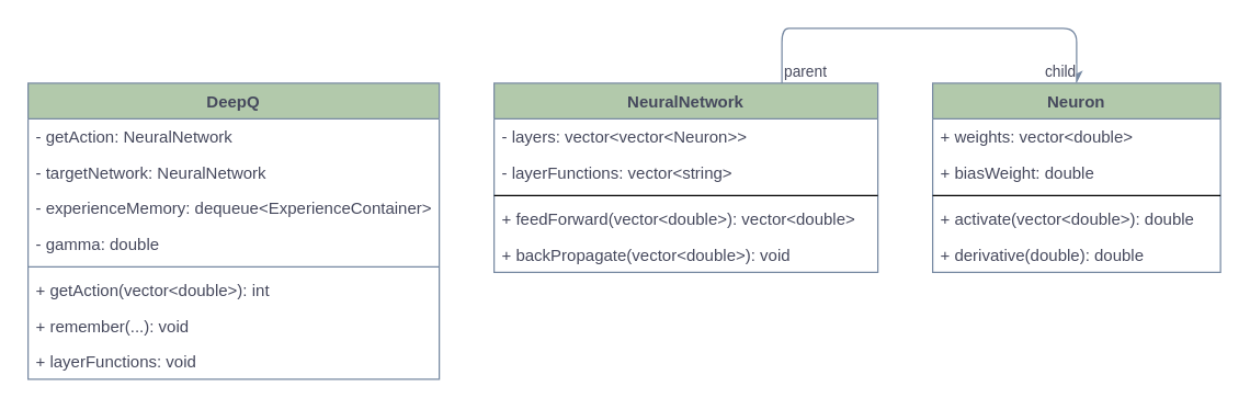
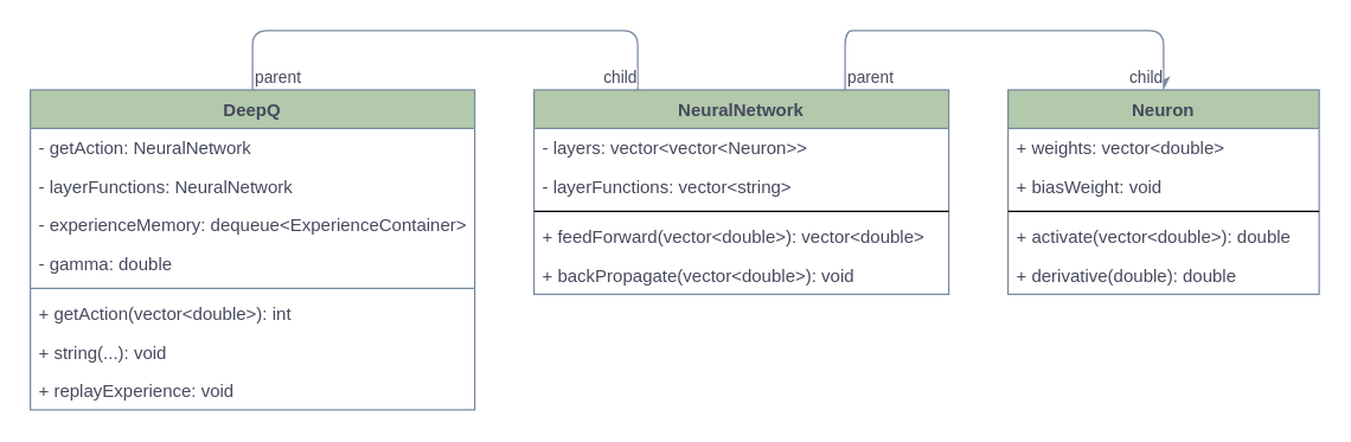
  <mxCell id="0" />
  <mxCell id="1" parent="0" />
  <mxCell id="2" value="DeepQ" style="swimlane;fontStyle=1;align=center;verticalAlign=top;childLayout=stackLayout;horizontal=1;startSize=26;horizontalStack=0;resizeParent=1;resizeParentMax=0;resizeLast=0;collapsible=1;marginBottom=0;fillColor=#B2C9AB;strokeColor=#788AA3;fontColor=#46495D;" parent="1" vertex="1"><mxGeometry x="20" y="60" width="300" height="216" as="geometry" /></mxCell>
  <mxCell id="3" value="- getAction: NeuralNetwork" style="text;strokeColor=none;fillColor=none;align=left;verticalAlign=top;spacingLeft=4;spacingRight=4;overflow=hidden;rotatable=0;points=[[0,0.5],[1,0.5]];portConstraint=eastwest;fontColor=#46495D;" parent="2" vertex="1"><mxGeometry y="26" width="300" height="26" as="geometry" /></mxCell>
- <mxCell id="4" value="- targetNetwork: NeuralNetwork" style="text;strokeColor=none;fillColor=none;align=left;verticalAlign=top;spacingLeft=4;spacingRight=4;overflow=hidden;rotatable=0;points=[[0,0.5],[1,0.5]];portConstraint=eastwest;rounded=0;sketch=0;fontColor=#46495D;" parent="2" vertex="1"><mxGeometry y="52" width="300" height="26" as="geometry" /></mxCell>
+ <mxCell id="4" value="- layerFunctions: NeuralNetwork" style="text;strokeColor=none;fillColor=none;align=left;verticalAlign=top;spacingLeft=4;spacingRight=4;overflow=hidden;rotatable=0;points=[[0,0.5],[1,0.5]];portConstraint=eastwest;rounded=0;sketch=0;fontColor=#46495D;" parent="2" vertex="1"><mxGeometry y="52" width="300" height="26" as="geometry" /></mxCell>
  <mxCell id="5" value="- experienceMemory: dequeue&lt;ExperienceContainer&gt;" style="text;strokeColor=none;fillColor=none;align=left;verticalAlign=top;spacingLeft=4;spacingRight=4;overflow=hidden;rotatable=0;points=[[0,0.5],[1,0.5]];portConstraint=eastwest;rounded=0;sketch=0;fontColor=#46495D;" parent="2" vertex="1"><mxGeometry y="78" width="300" height="26" as="geometry" /></mxCell>
  <mxCell id="6" value="- gamma: double" style="text;strokeColor=none;fillColor=none;align=left;verticalAlign=top;spacingLeft=4;spacingRight=4;overflow=hidden;rotatable=0;points=[[0,0.5],[1,0.5]];portConstraint=eastwest;rounded=0;sketch=0;fontColor=#46495D;" parent="2" vertex="1"><mxGeometry y="104" width="300" height="26" as="geometry" /></mxCell>
  <mxCell id="7" value="" style="line;strokeWidth=1;fillColor=none;align=left;verticalAlign=middle;spacingTop=-1;spacingLeft=3;spacingRight=3;rotatable=0;labelPosition=right;points=[];portConstraint=eastwest;strokeColor=#788AA3;fontColor=#46495D;" parent="2" vertex="1"><mxGeometry y="130" width="300" height="8" as="geometry" /></mxCell>
  <mxCell id="8" value="+ getAction(vector&lt;double&gt;): int" style="text;strokeColor=none;fillColor=none;align=left;verticalAlign=top;spacingLeft=4;spacingRight=4;overflow=hidden;rotatable=0;points=[[0,0.5],[1,0.5]];portConstraint=eastwest;fontColor=#46495D;" parent="2" vertex="1"><mxGeometry y="138" width="300" height="26" as="geometry" /></mxCell>
- <mxCell id="9" value="+ remember(...): void" style="text;strokeColor=none;fillColor=none;align=left;verticalAlign=top;spacingLeft=4;spacingRight=4;overflow=hidden;rotatable=0;points=[[0,0.5],[1,0.5]];portConstraint=eastwest;rounded=0;sketch=0;fontColor=#46495D;" parent="2" vertex="1"><mxGeometry y="164" width="300" height="26" as="geometry" /></mxCell>
- <mxCell id="10" value="+ layerFunctions: void" style="text;strokeColor=none;fillColor=none;align=left;verticalAlign=top;spacingLeft=4;spacingRight=4;overflow=hidden;rotatable=0;points=[[0,0.5],[1,0.5]];portConstraint=eastwest;rounded=0;sketch=0;fontColor=#46495D;" parent="2" vertex="1"><mxGeometry y="190" width="300" height="26" as="geometry" /></mxCell>
+ <mxCell id="9" value="+ string(...): void" style="text;strokeColor=none;fillColor=none;align=left;verticalAlign=top;spacingLeft=4;spacingRight=4;overflow=hidden;rotatable=0;points=[[0,0.5],[1,0.5]];portConstraint=eastwest;rounded=0;sketch=0;fontColor=#46495D;" parent="2" vertex="1"><mxGeometry y="164" width="300" height="26" as="geometry" /></mxCell>
+ <mxCell id="10" value="+ replayExperience: void" style="text;strokeColor=none;fillColor=none;align=left;verticalAlign=top;spacingLeft=4;spacingRight=4;overflow=hidden;rotatable=0;points=[[0,0.5],[1,0.5]];portConstraint=eastwest;rounded=0;sketch=0;fontColor=#46495D;" parent="2" vertex="1"><mxGeometry y="190" width="300" height="26" as="geometry" /></mxCell>
  <mxCell id="11" value="NeuralNetwork" style="swimlane;fontStyle=1;align=center;verticalAlign=top;childLayout=stackLayout;horizontal=1;startSize=26;horizontalStack=0;resizeParent=1;resizeParentMax=0;resizeLast=0;collapsible=1;marginBottom=0;rounded=0;sketch=0;fontColor=#46495D;strokeColor=#788AA3;fillColor=#B2C9AB;" parent="1" vertex="1"><mxGeometry x="360" y="60" width="280" height="138" as="geometry" /></mxCell>
  <mxCell id="12" value="- layers: vector&lt;vector&lt;Neuron&gt;&gt;" style="text;strokeColor=none;fillColor=none;align=left;verticalAlign=top;spacingLeft=4;spacingRight=4;overflow=hidden;rotatable=0;points=[[0,0.5],[1,0.5]];portConstraint=eastwest;rounded=0;sketch=0;fontColor=#46495D;" parent="11" vertex="1"><mxGeometry y="26" width="280" height="26" as="geometry" /></mxCell>
  <mxCell id="13" value="- layerFunctions: vector&lt;string&gt;" style="text;strokeColor=none;fillColor=none;align=left;verticalAlign=top;spacingLeft=4;spacingRight=4;overflow=hidden;rotatable=0;points=[[0,0.5],[1,0.5]];portConstraint=eastwest;rounded=0;sketch=0;fontColor=#46495D;" parent="11" vertex="1"><mxGeometry y="52" width="280" height="26" as="geometry" /></mxCell>
  <mxCell id="14" value="" style="line;strokeWidth=1;fillColor=none;align=left;verticalAlign=middle;spacingTop=-1;spacingLeft=3;spacingRight=3;rotatable=0;labelPosition=right;points=[];portConstraint=eastwest;rounded=0;sketch=0;fontColor=#46495D;" parent="11" vertex="1"><mxGeometry y="78" width="280" height="8" as="geometry" /></mxCell>
  <mxCell id="15" value="+ feedForward(vector&lt;double&gt;): vector&lt;double&gt;" style="text;strokeColor=none;fillColor=none;align=left;verticalAlign=top;spacingLeft=4;spacingRight=4;overflow=hidden;rotatable=0;points=[[0,0.5],[1,0.5]];portConstraint=eastwest;rounded=0;sketch=0;fontColor=#46495D;" parent="11" vertex="1"><mxGeometry y="86" width="280" height="26" as="geometry" /></mxCell>
  <mxCell id="16" value="+ backPropagate(vector&lt;double&gt;): void" style="text;strokeColor=none;fillColor=none;align=left;verticalAlign=top;spacingLeft=4;spacingRight=4;overflow=hidden;rotatable=0;points=[[0,0.5],[1,0.5]];portConstraint=eastwest;rounded=0;sketch=0;fontColor=#46495D;" parent="11" vertex="1"><mxGeometry y="112" width="280" height="26" as="geometry" /></mxCell>
+ <mxCell id="17" value="" style="endArrow=none;html=1;edgeStyle=orthogonalEdgeStyle;rounded=1;sketch=0;fontColor=#46495D;strokeColor=#788AA3;fillColor=#B2C9AB;curved=0;exitX=0.5;exitY=0;exitDx=0;exitDy=0;entryX=0.25;entryY=0;entryDx=0;entryDy=0;" parent="1" source="2" target="11" edge="1"><mxGeometry relative="1" as="geometry"><mxPoint x="100" y="-30" as="sourcePoint" /><mxPoint x="260" y="-30" as="targetPoint" /><Array as="points"><mxPoint x="170" y="20" /><mxPoint x="430" y="20" /></Array></mxGeometry></mxCell>
+ <mxCell id="18" value="parent" style="edgeLabel;resizable=0;html=1;align=left;verticalAlign=bottom;rounded=0;sketch=0;fontColor=#46495D;strokeColor=#788AA3;fillColor=#B2C9AB;" parent="17" connectable="0" vertex="1"><mxGeometry x="-1" relative="1" as="geometry" /></mxCell>
+ <mxCell id="19" value="child" style="edgeLabel;resizable=0;html=1;align=right;verticalAlign=bottom;rounded=0;sketch=0;fontColor=#46495D;strokeColor=#788AA3;fillColor=#B2C9AB;" parent="17" connectable="0" vertex="1"><mxGeometry x="1" relative="1" as="geometry" /></mxCell>
  <mxCell id="20" value="Neuron" style="swimlane;fontStyle=1;align=center;verticalAlign=top;childLayout=stackLayout;horizontal=1;startSize=26;horizontalStack=0;resizeParent=1;resizeParentMax=0;resizeLast=0;collapsible=1;marginBottom=0;rounded=0;sketch=0;fontColor=#46495D;strokeColor=#788AA3;fillColor=#B2C9AB;" parent="1" vertex="1"><mxGeometry x="680" y="60" width="210" height="138" as="geometry" /></mxCell>
  <mxCell id="21" value="+ weights: vector&lt;double&gt;" style="text;strokeColor=none;fillColor=none;align=left;verticalAlign=top;spacingLeft=4;spacingRight=4;overflow=hidden;rotatable=0;points=[[0,0.5],[1,0.5]];portConstraint=eastwest;rounded=0;sketch=0;fontColor=#46495D;" parent="20" vertex="1"><mxGeometry y="26" width="210" height="26" as="geometry" /></mxCell>
- <mxCell id="22" value="+ biasWeight: double" style="text;strokeColor=none;fillColor=none;align=left;verticalAlign=top;spacingLeft=4;spacingRight=4;overflow=hidden;rotatable=0;points=[[0,0.5],[1,0.5]];portConstraint=eastwest;rounded=0;sketch=0;fontColor=#46495D;" parent="20" vertex="1"><mxGeometry y="52" width="210" height="26" as="geometry" /></mxCell>
+ <mxCell id="22" value="+ biasWeight: void" style="text;strokeColor=none;fillColor=none;align=left;verticalAlign=top;spacingLeft=4;spacingRight=4;overflow=hidden;rotatable=0;points=[[0,0.5],[1,0.5]];portConstraint=eastwest;rounded=0;sketch=0;fontColor=#46495D;" parent="20" vertex="1"><mxGeometry y="52" width="210" height="26" as="geometry" /></mxCell>
  <mxCell id="23" value="" style="line;strokeWidth=1;fillColor=none;align=left;verticalAlign=middle;spacingTop=-1;spacingLeft=3;spacingRight=3;rotatable=0;labelPosition=right;points=[];portConstraint=eastwest;rounded=0;sketch=0;fontColor=#46495D;" parent="20" vertex="1"><mxGeometry y="78" width="210" height="8" as="geometry" /></mxCell>
  <mxCell id="24" value="+ activate(vector&lt;double&gt;): double" style="text;strokeColor=none;fillColor=none;align=left;verticalAlign=top;spacingLeft=4;spacingRight=4;overflow=hidden;rotatable=0;points=[[0,0.5],[1,0.5]];portConstraint=eastwest;rounded=0;sketch=0;fontColor=#46495D;" parent="20" vertex="1"><mxGeometry y="86" width="210" height="26" as="geometry" /></mxCell>
  <mxCell id="25" value="+ derivative(double): double" style="text;strokeColor=none;fillColor=none;align=left;verticalAlign=top;spacingLeft=4;spacingRight=4;overflow=hidden;rotatable=0;points=[[0,0.5],[1,0.5]];portConstraint=eastwest;rounded=0;sketch=0;fontColor=#46495D;" parent="20" vertex="1"><mxGeometry y="112" width="210" height="26" as="geometry" /></mxCell>
  <mxCell id="26" value="" style="endArrow=classic;html=1;edgeStyle=orthogonalEdgeStyle;rounded=1;sketch=0;fontColor=#46495D;strokeColor=#788AA3;fillColor=#B2C9AB;curved=0;exitX=0.75;exitY=0;exitDx=0;exitDy=0;entryX=0.5;entryY=0;entryDx=0;entryDy=0;" parent="1" source="11" target="20" edge="1"><mxGeometry relative="1" as="geometry"><mxPoint x="600" y="-10" as="sourcePoint" /><mxPoint x="760" y="-10" as="targetPoint" /><Array as="points"><mxPoint x="580" y="20" /><mxPoint x="795" y="20" /></Array></mxGeometry></mxCell>
  <mxCell id="27" value="parent" style="edgeLabel;resizable=0;html=1;align=left;verticalAlign=bottom;rounded=0;sketch=0;fontColor=#46495D;strokeColor=#788AA3;fillColor=#B2C9AB;" parent="26" connectable="0" vertex="1"><mxGeometry x="-1" relative="1" as="geometry" /></mxCell>
  <mxCell id="28" value="child" style="edgeLabel;resizable=0;html=1;align=right;verticalAlign=bottom;rounded=0;sketch=0;fontColor=#46495D;strokeColor=#788AA3;fillColor=#B2C9AB;" parent="26" connectable="0" vertex="1"><mxGeometry x="1" relative="1" as="geometry" /></mxCell>
